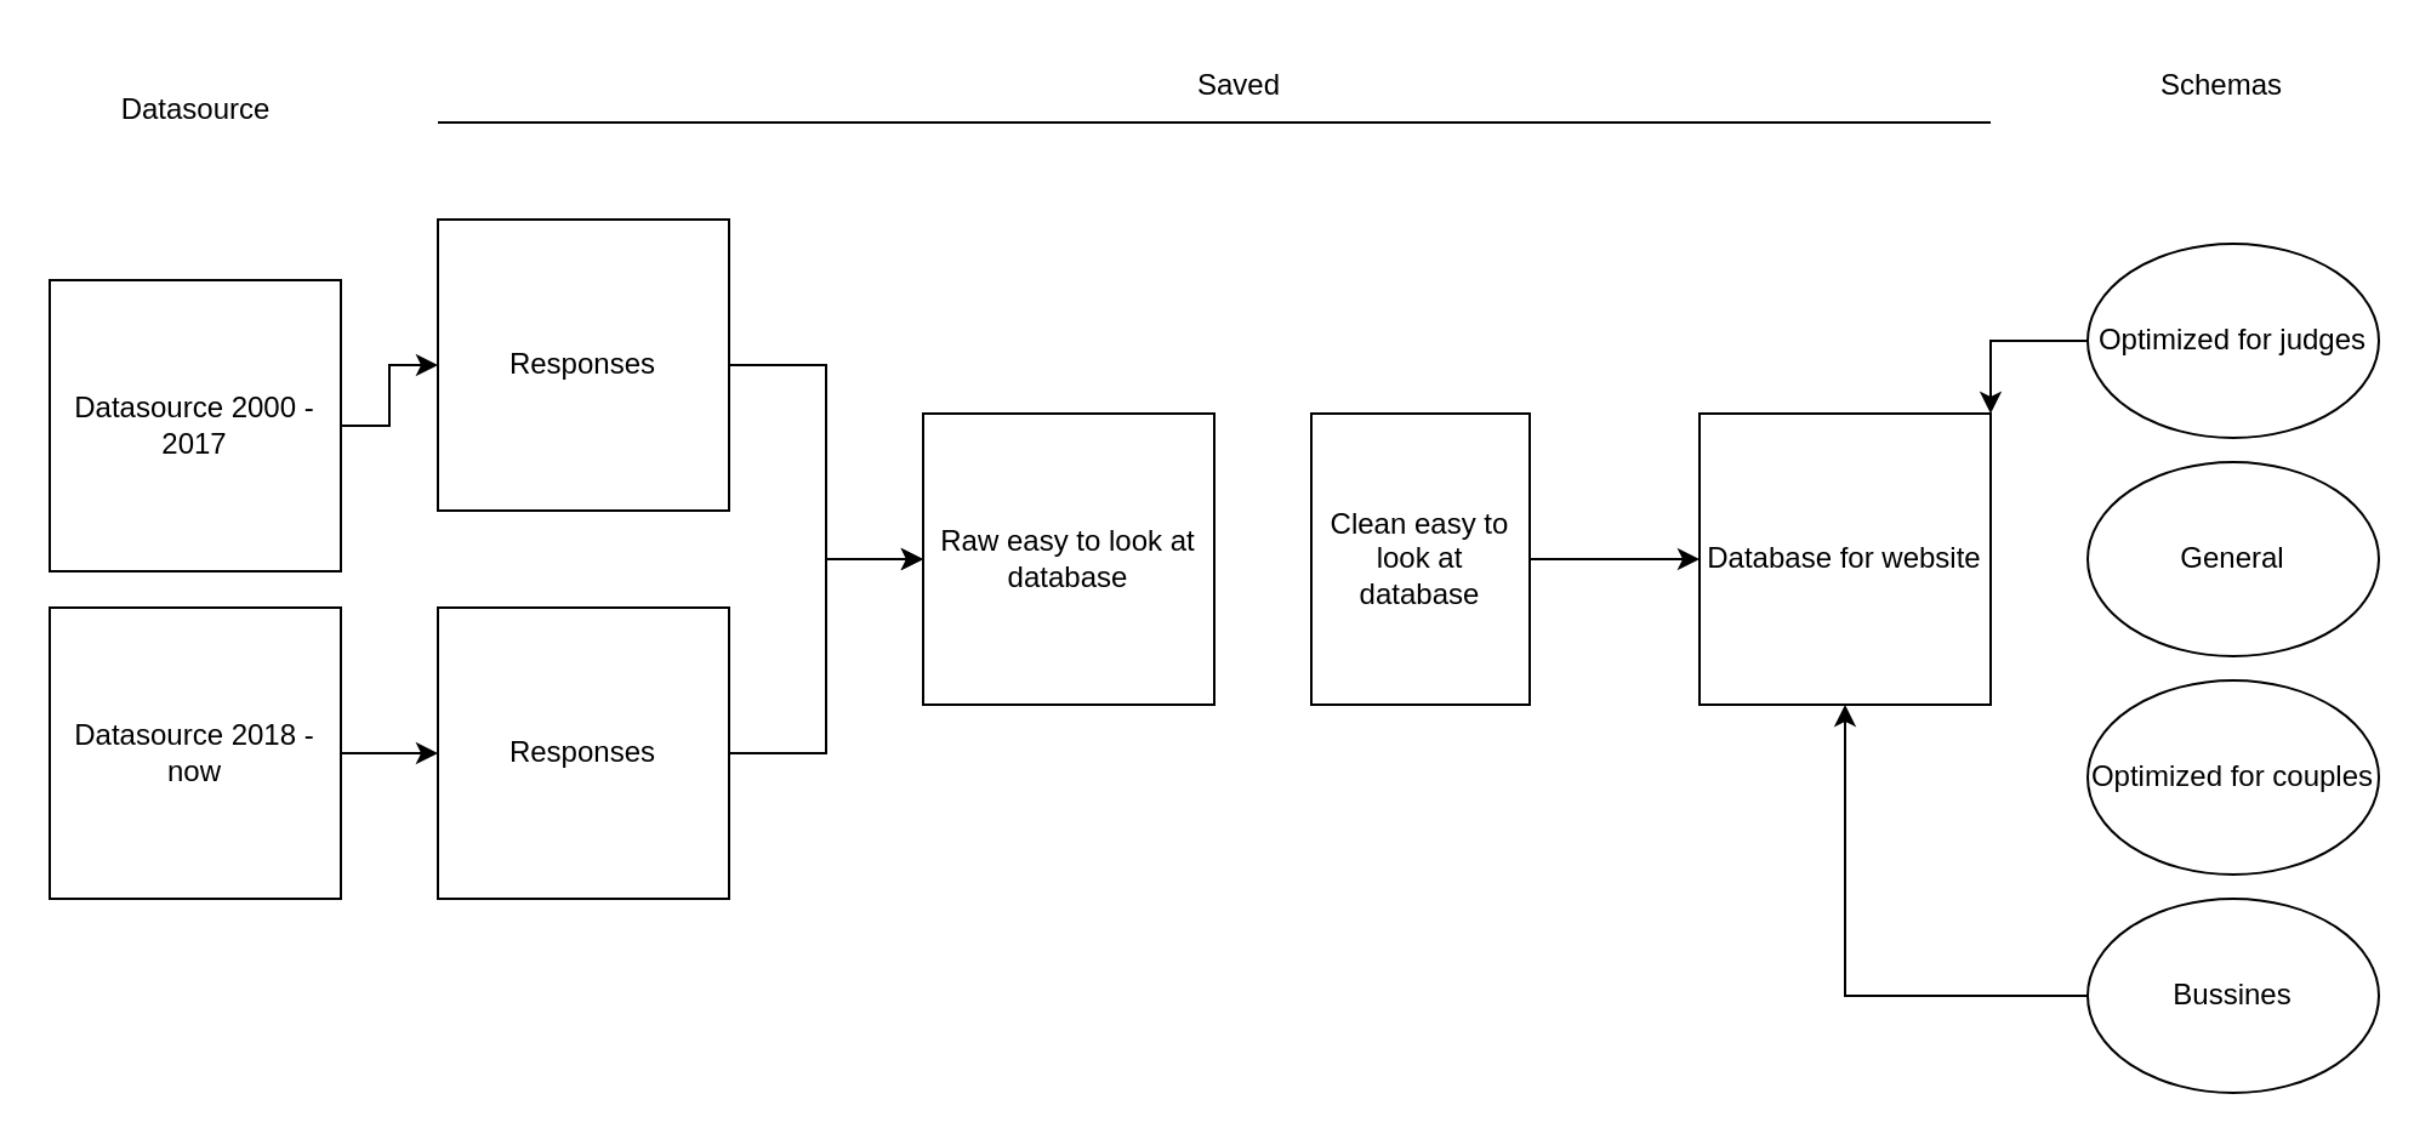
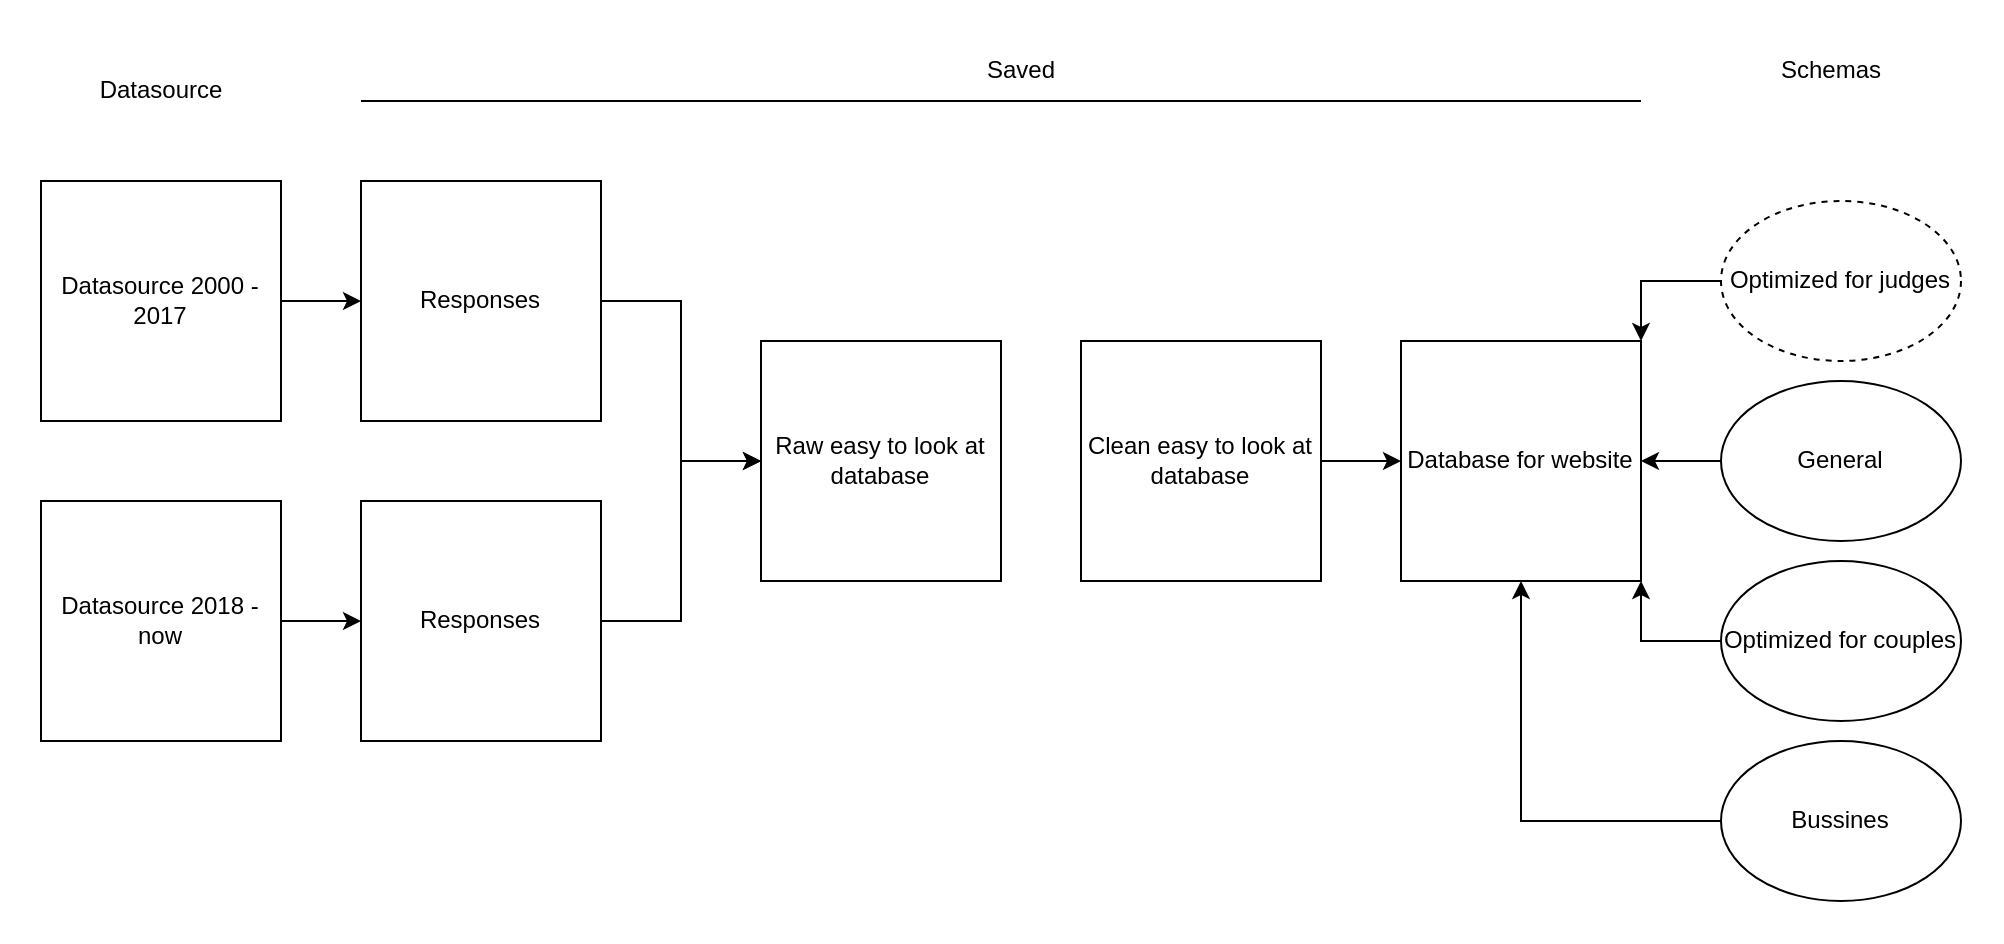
  <mxCell id="0" />
  <mxCell id="1" parent="0" />
  <mxCell id="2" style="edgeStyle=orthogonalEdgeStyle;rounded=0;orthogonalLoop=1;jettySize=auto;html=1;" edge="1" parent="1" source="3" target="7"><mxGeometry relative="1" as="geometry" /></mxCell>
- <mxCell id="3" value="Datasource 2000 - 2017" style="rounded=0;whiteSpace=wrap;html=1;" vertex="1" parent="1"><mxGeometry x="20" y="115" width="120" height="120" as="geometry" /></mxCell>
+ <mxCell id="3" value="Datasource 2000 - 2017" style="rounded=0;whiteSpace=wrap;html=1;" vertex="1" parent="1"><mxGeometry x="20" y="90" width="120" height="120" as="geometry" /></mxCell>
  <mxCell id="4" style="edgeStyle=orthogonalEdgeStyle;rounded=0;orthogonalLoop=1;jettySize=auto;html=1;entryX=0;entryY=0.5;entryDx=0;entryDy=0;" edge="1" parent="1" source="5" target="9"><mxGeometry relative="1" as="geometry" /></mxCell>
  <mxCell id="5" value="Datasource 2018 - now" style="rounded=0;whiteSpace=wrap;html=1;" vertex="1" parent="1"><mxGeometry x="20" y="250" width="120" height="120" as="geometry" /></mxCell>
  <mxCell id="6" style="edgeStyle=orthogonalEdgeStyle;rounded=0;orthogonalLoop=1;jettySize=auto;html=1;entryX=0;entryY=0.5;entryDx=0;entryDy=0;" edge="1" parent="1" source="7" target="10"><mxGeometry relative="1" as="geometry" /></mxCell>
  <mxCell id="7" value="Responses" style="rounded=0;whiteSpace=wrap;html=1;" vertex="1" parent="1"><mxGeometry x="180" y="90" width="120" height="120" as="geometry" /></mxCell>
  <mxCell id="8" style="edgeStyle=orthogonalEdgeStyle;rounded=0;orthogonalLoop=1;jettySize=auto;html=1;entryX=0;entryY=0.5;entryDx=0;entryDy=0;" edge="1" parent="1" source="9" target="10"><mxGeometry relative="1" as="geometry" /></mxCell>
  <mxCell id="9" value="Responses" style="rounded=0;whiteSpace=wrap;html=1;" vertex="1" parent="1"><mxGeometry x="180" y="250" width="120" height="120" as="geometry" /></mxCell>
  <mxCell id="10" value="Raw easy to look at database" style="rounded=0;whiteSpace=wrap;html=1;" vertex="1" parent="1"><mxGeometry x="380" y="170" width="120" height="120" as="geometry" /></mxCell>
  <mxCell id="11" style="edgeStyle=orthogonalEdgeStyle;rounded=0;orthogonalLoop=1;jettySize=auto;html=1;entryX=0;entryY=0.5;entryDx=0;entryDy=0;" edge="1" parent="1" source="12" target="13"><mxGeometry relative="1" as="geometry" /></mxCell>
- <mxCell id="12" value="Clean easy to look at database" style="rounded=0;whiteSpace=wrap;html=1;" vertex="1" parent="1"><mxGeometry x="540" y="170" width="90" height="120" as="geometry" /></mxCell>
+ <mxCell id="12" value="Clean easy to look at database" style="rounded=0;whiteSpace=wrap;html=1;" vertex="1" parent="1"><mxGeometry x="540" y="170" width="120" height="120" as="geometry" /></mxCell>
  <mxCell id="13" value="Database for website" style="rounded=0;whiteSpace=wrap;html=1;" vertex="1" parent="1"><mxGeometry x="700" y="170" width="120" height="120" as="geometry" /></mxCell>
  <mxCell id="14" style="edgeStyle=orthogonalEdgeStyle;rounded=0;orthogonalLoop=1;jettySize=auto;html=1;exitX=0;exitY=0.5;exitDx=0;exitDy=0;entryX=1;entryY=0;entryDx=0;entryDy=0;" edge="1" parent="1" source="15" target="13"><mxGeometry relative="1" as="geometry" /></mxCell>
- <mxCell id="15" value="Optimized for judges" style="ellipse;whiteSpace=wrap;html=1;" vertex="1" parent="1"><mxGeometry x="860" y="100" width="120" height="80" as="geometry" /></mxCell>
+ <mxCell id="15" value="Optimized for judges" style="ellipse;whiteSpace=wrap;html=1;dashed=1;" vertex="1" parent="1"><mxGeometry x="860" y="100" width="120" height="80" as="geometry" /></mxCell>
+ <mxCell id="16" style="edgeStyle=orthogonalEdgeStyle;rounded=0;orthogonalLoop=1;jettySize=auto;html=1;exitX=0;exitY=0.5;exitDx=0;exitDy=0;entryX=1;entryY=1;entryDx=0;entryDy=0;" edge="1" parent="1" source="17" target="13"><mxGeometry relative="1" as="geometry" /></mxCell>
  <mxCell id="17" value="Optimized for couples" style="ellipse;whiteSpace=wrap;html=1;" vertex="1" parent="1"><mxGeometry x="860" y="280" width="120" height="80" as="geometry" /></mxCell>
+ <mxCell id="18" style="edgeStyle=orthogonalEdgeStyle;rounded=0;orthogonalLoop=1;jettySize=auto;html=1;exitX=0;exitY=0.5;exitDx=0;exitDy=0;entryX=1;entryY=0.5;entryDx=0;entryDy=0;" edge="1" parent="1" source="19" target="13"><mxGeometry relative="1" as="geometry" /></mxCell>
  <mxCell id="19" value="General" style="ellipse;whiteSpace=wrap;html=1;" vertex="1" parent="1"><mxGeometry x="860" y="190" width="120" height="80" as="geometry" /></mxCell>
  <mxCell id="20" value="Schemas" style="text;html=1;align=center;verticalAlign=middle;resizable=0;points=[];autosize=1;strokeColor=none;fillColor=none;" vertex="1" parent="1"><mxGeometry x="880" y="20" width="70" height="30" as="geometry" /></mxCell>
  <mxCell id="21" style="edgeStyle=orthogonalEdgeStyle;rounded=0;orthogonalLoop=1;jettySize=auto;html=1;entryX=0.5;entryY=1;entryDx=0;entryDy=0;" edge="1" parent="1" source="22" target="13"><mxGeometry relative="1" as="geometry" /></mxCell>
  <mxCell id="22" value="Bussines" style="ellipse;whiteSpace=wrap;html=1;" vertex="1" parent="1"><mxGeometry x="860" y="370" width="120" height="80" as="geometry" /></mxCell>
  <mxCell id="23" value="Saved" style="text;html=1;align=center;verticalAlign=middle;resizable=0;points=[];autosize=1;strokeColor=none;fillColor=none;" vertex="1" parent="1"><mxGeometry x="480" y="20" width="60" height="30" as="geometry" /></mxCell>
  <mxCell id="24" value="" style="endArrow=none;html=1;rounded=0;" edge="1" parent="1"><mxGeometry width="50" height="50" relative="1" as="geometry"><mxPoint x="180" y="50" as="sourcePoint" /><mxPoint x="820" y="50" as="targetPoint" /></mxGeometry></mxCell>
  <mxCell id="25" value="Datasource" style="text;html=1;align=center;verticalAlign=middle;resizable=0;points=[];autosize=1;strokeColor=none;fillColor=none;" vertex="1" parent="1"><mxGeometry x="40" y="30" width="80" height="30" as="geometry" /></mxCell>
